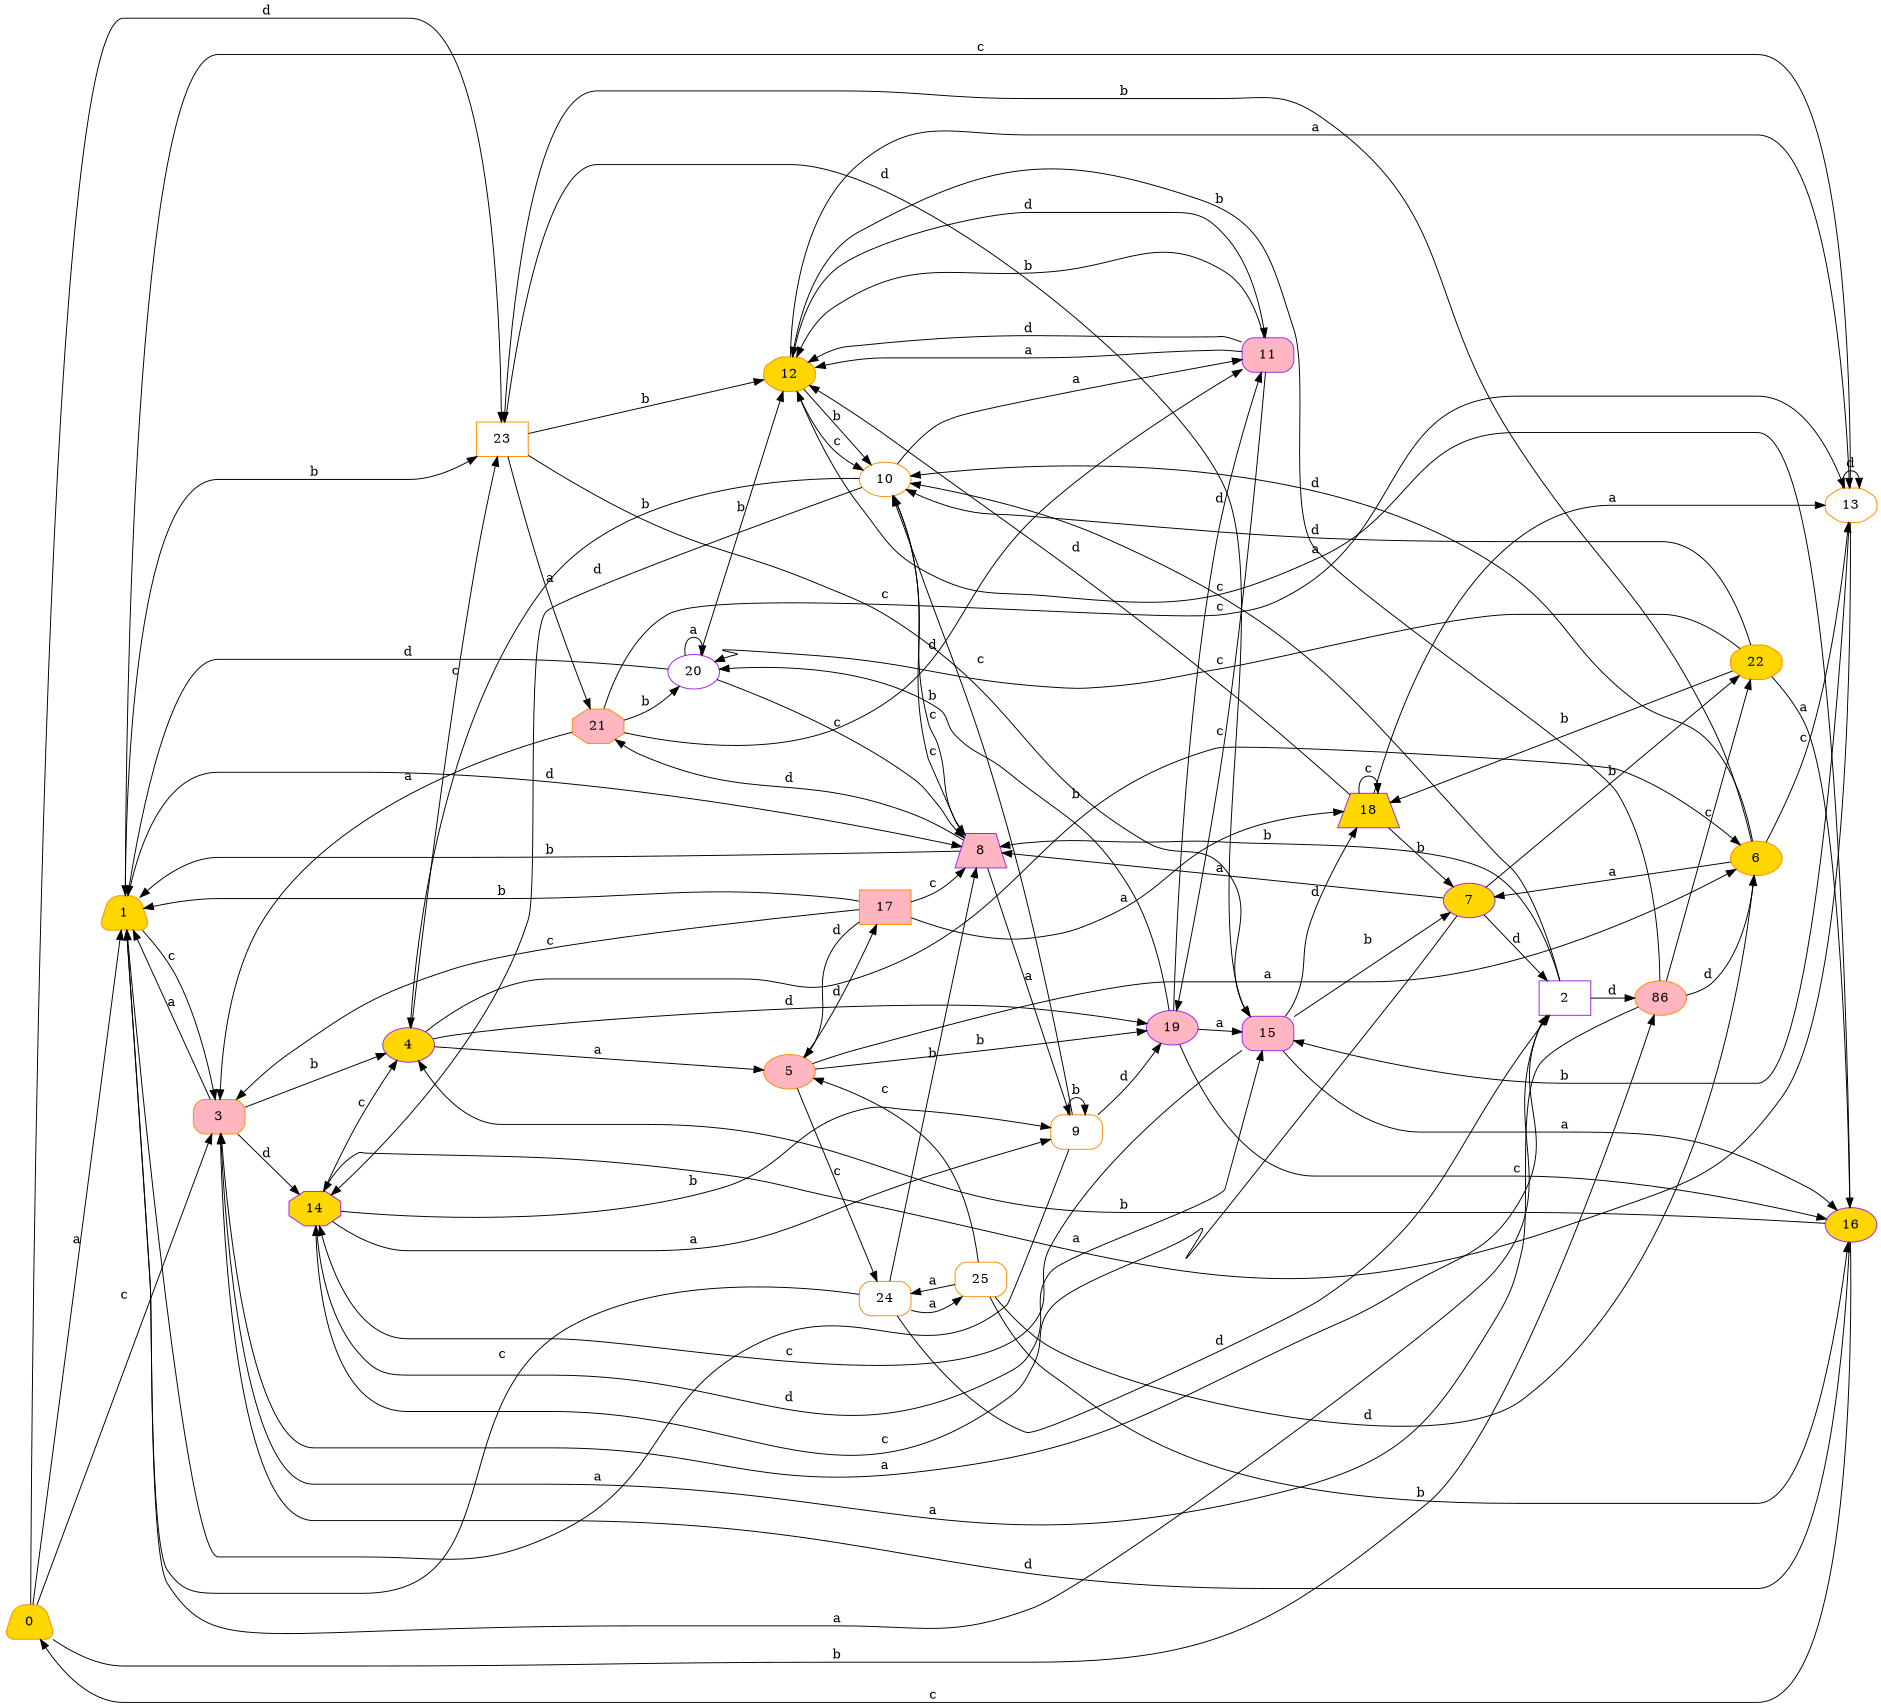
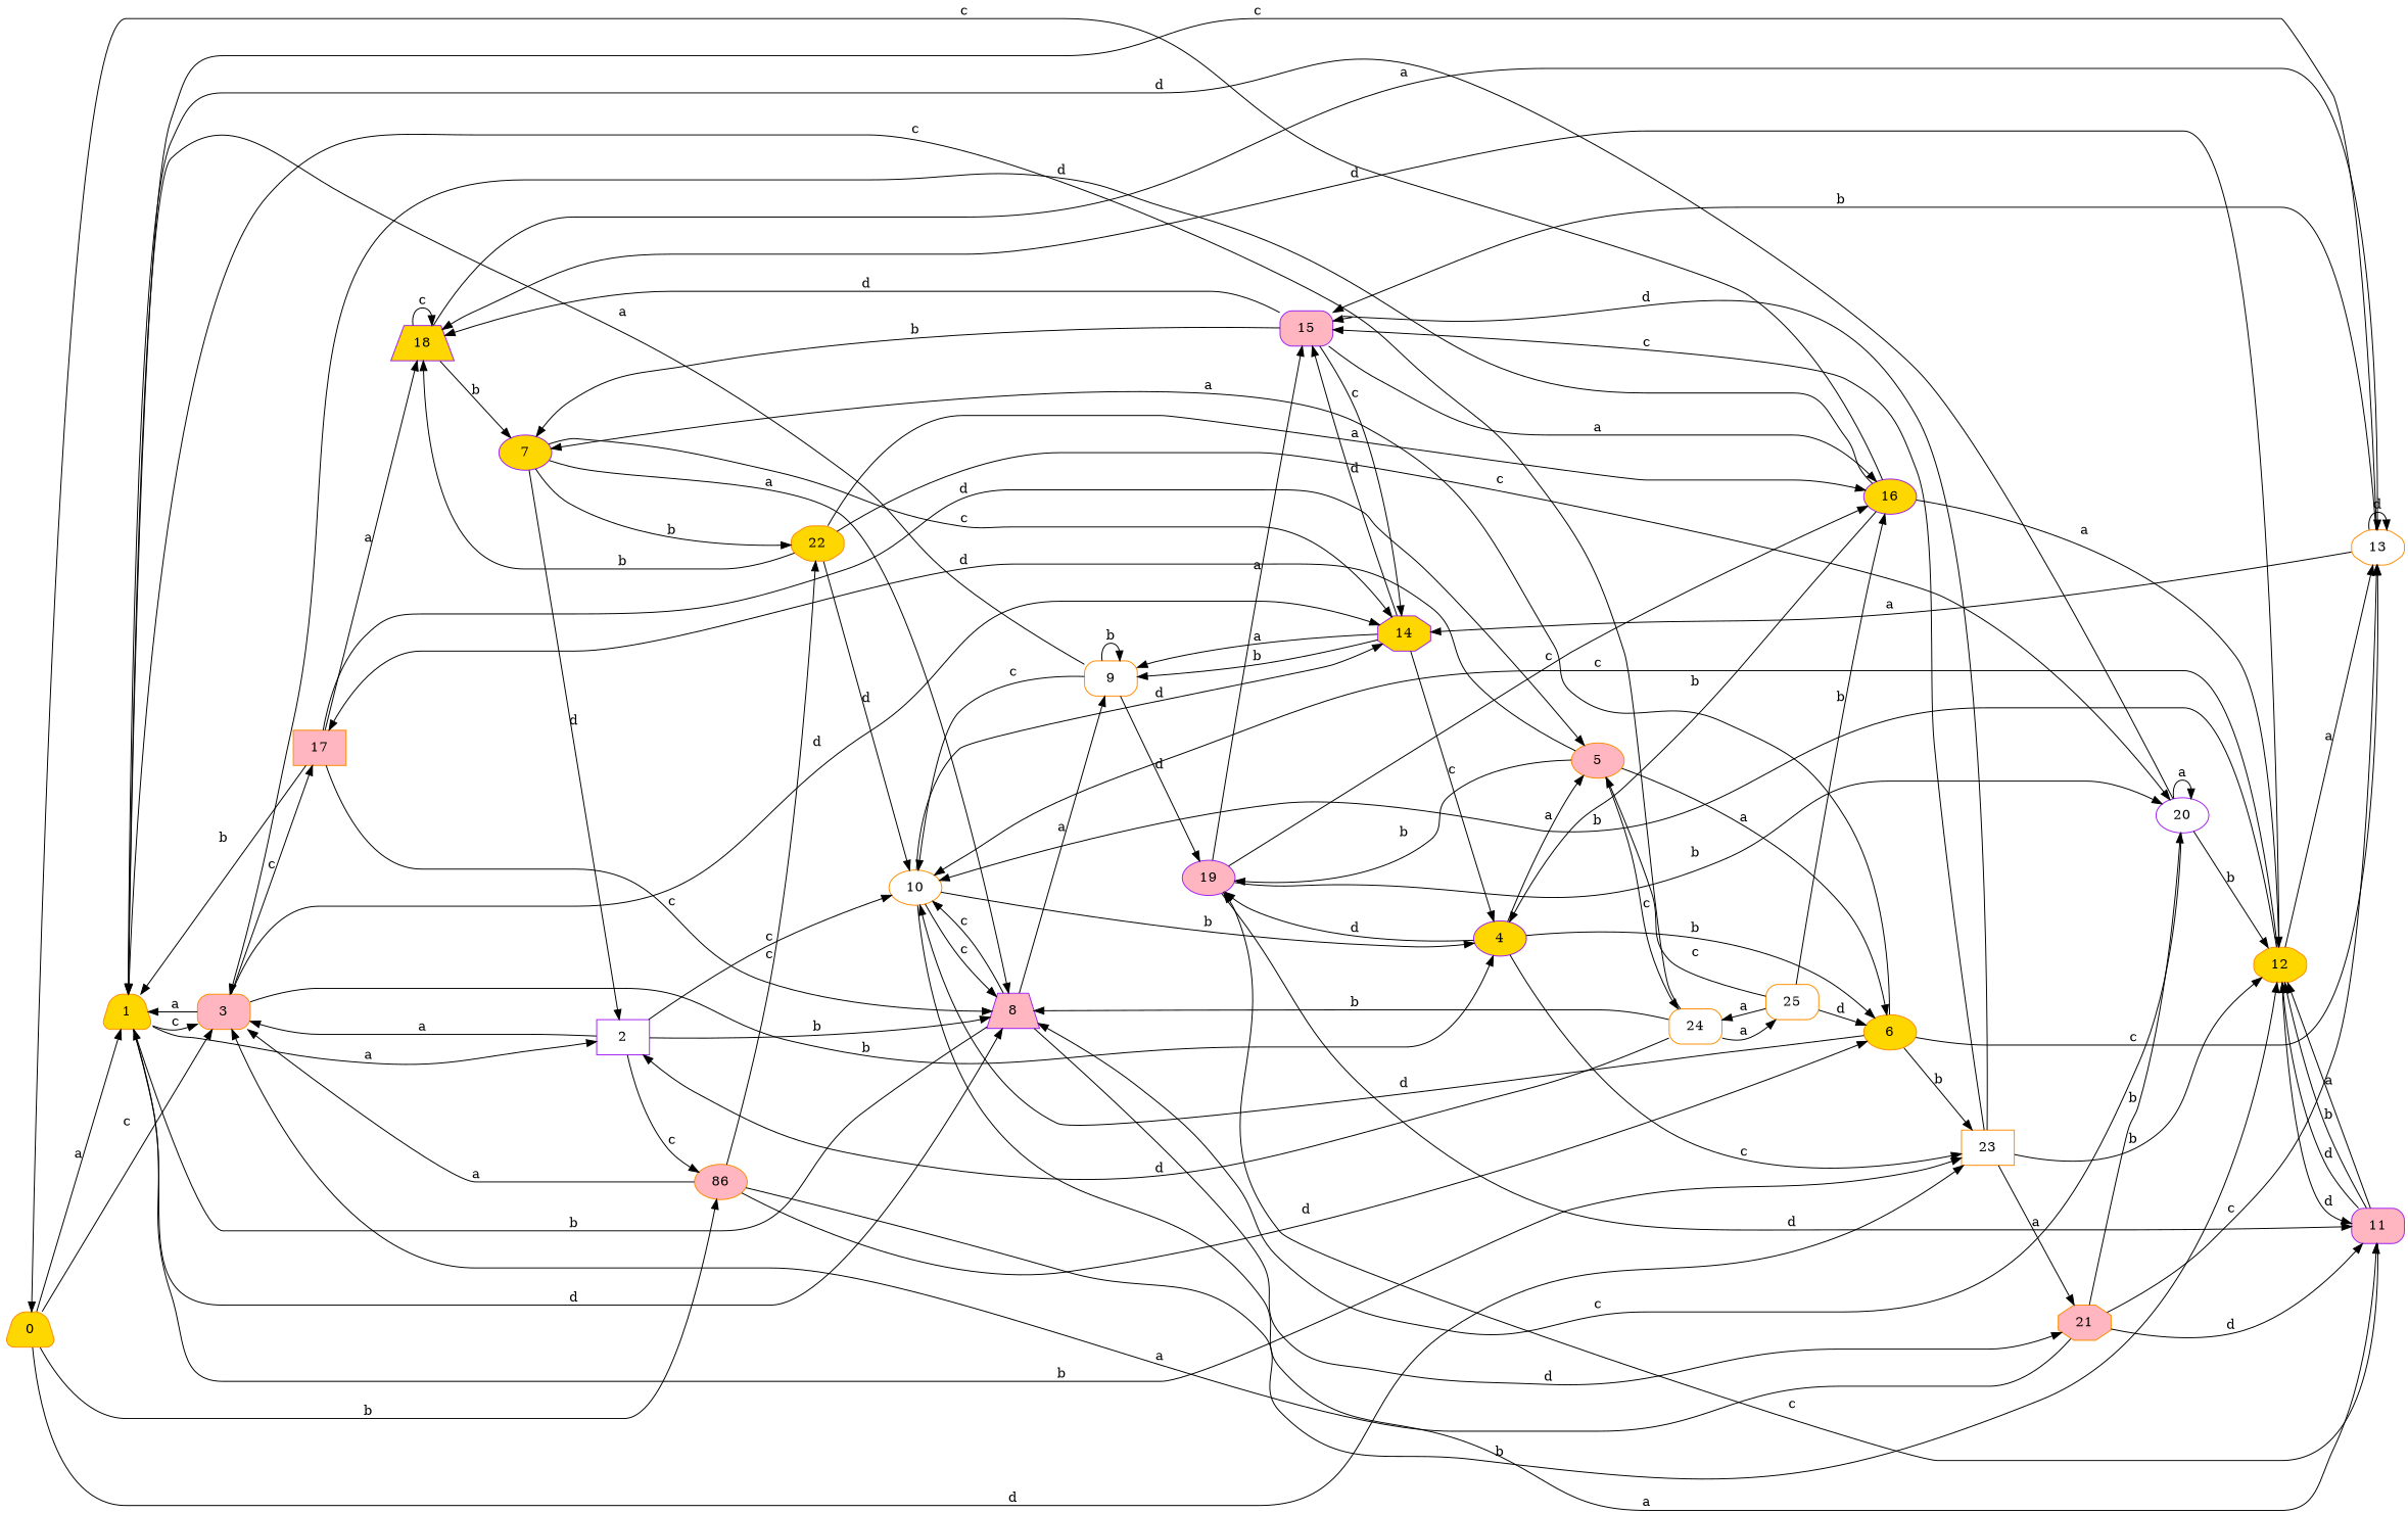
  digraph {
    rankdir=LR
    node [color=darkorange fillcolor=gold shape=box style="rounded,filled"]
    n1 [label=0 shape=trapezium]
    n2 [label=1 shape=trapezium]
    n3 [fillcolor=lightpink label=3]
    n4 [fillcolor=white label=23 style=filled]
    n5 [fillcolor=lightpink label=86 shape=ellipse]
    n6 [color=purple fillcolor=white label=2 style=filled]
    n7 [color=purple fillcolor=lightpink label=8 shape=trapezium style=filled]
    n8 [color=purple label=4 shape=ellipse style=filled]
    n9 [color=purple label=14 shape=octagon style=filled]
    n10 [fillcolor=lightpink label=17 style=filled]
    n11 [fillcolor=lightpink label=21 shape=octagon style=filled]
    n12 [label=12 shape=octagon]
    n13 [color=purple fillcolor=lightpink label=15]
    n14 [label=6 shape=ellipse]
    n15 [label=22 shape=octagon]
    n16 [fillcolor=white label=10 shape=ellipse style=filled]
    n17 [fillcolor=white label=9]
    n18 [color=purple fillcolor=lightpink label=11]
    n19 [fillcolor=lightpink label=5 shape=ellipse]
    n20 [color=purple fillcolor=lightpink label=19 shape=ellipse style=filled]
    n21 [color=purple label=18 shape=trapezium style=filled]
    n22 [fillcolor=white label=24]
    n23 [color=purple label=7 shape=ellipse style=filled]
    n24 [fillcolor=white label=13 shape=octagon]
    n25 [color=purple label=16 shape=ellipse]
    n26 [color=purple fillcolor=white label=20 shape=ellipse]
    n27 [fillcolor=white label=25]
    n1 -> n2 [label=a]
    n1 -> n3 [label=c]
    n1 -> n4 [label=d]
    n1 -> n5 [label=b]
    n2 -> n3 [label=c]
    n2 -> n4 [label=b]
    n2 -> n6 [label=a]
    n2 -> n7 [label=d]
    n3 -> n2 [label=a]
    n3 -> n8 [label=b]
    n3 -> n9 [label=d]
-   n10 -> n3 [label=c]
+   n3 -> n10 [label=c]
    n4 -> n11 [label=a]
    n4 -> n12 [label=b]
    n4 -> n13 [label=c]
    n4 -> n13 [label=d]
    n5 -> n3 [label=a]
    n5 -> n12 [label=b]
    n5 -> n14 [label=d]
    n5 -> n15 [label=c]
    n6 -> n3 [label=a]
-   n6 -> n5 [label=d]
+   n6 -> n5 [label=c]
    n6 -> n7 [label=b]
    n6 -> n16 [label=c]
    n7 -> n2 [label=b]
    n7 -> n11 [label=d]
    n7 -> n16 [label=c]
    n7 -> n17 [label=a]
    n8 -> n4 [label=c]
    n8 -> n14 [label=b]
    n8 -> n19 [label=a]
    n8 -> n20 [label=d]
    n9 -> n8 [label=c]
    n9 -> n13 [label=d]
    n9 -> n17 [label=a]
    n9 -> n17 [label=b]
    n10 -> n2 [label=b]
    n10 -> n7 [label=c]
    n10 -> n19 [label=d]
    n10 -> n21 [label=a]
    n11 -> n3 [label=a]
    n11 -> n18 [label=d]
    n11 -> n24 [label=c]
    n11 -> n26 [label=b]
    n12 -> n16 [label=b]
    n12 -> n16 [label=c]
    n12 -> n18 [label=d]
    n12 -> n24 [label=a]
    n13 -> n9 [label=c]
    n13 -> n21 [label=d]
    n13 -> n23 [label=b]
    n13 -> n25 [label=a]
    n14 -> n4 [label=b]
    n14 -> n16 [label=d]
    n14 -> n23 [label=a]
    n14 -> n24 [label=c]
    n15 -> n16 [label=d]
    n15 -> n21 [label=b]
    n15 -> n25 [label=a]
    n15 -> n26 [label=c]
    n16 -> n7 [label=c]
    n16 -> n8 [label=b]
    n16 -> n9 [label=d]
    n16 -> n18 [label=a]
    n17 -> n2 [label=a]
    n17 -> n16 [label=c]
    n17 -> n17 [label=b]
    n17 -> n20 [label=d]
    n18 -> n12 [label=a]
    n18 -> n12 [label=b]
    n18 -> n12 [label=d]
    n18 -> n20 [label=c]
    n19 -> n10 [label=d]
    n19 -> n14 [label=a]
    n19 -> n20 [label=b]
    n19 -> n22 [label=c]
    n20 -> n13 [label=a]
    n20 -> n18 [label=d]
    n20 -> n25 [label=c]
    n20 -> n26 [label=b]
-   n21 -> n12 [label=d]
+   n12 -> n21 [label=d]
    n21 -> n21 [label=c]
    n21 -> n23 [label=b]
    n21 -> n24 [label=a]
    n22 -> n2 [label=c]
    n22 -> n6 [label=d]
    n22 -> n7 [label=b]
    n22 -> n27 [label=a]
    n23 -> n6 [label=d]
    n23 -> n7 [label=a]
    n23 -> n9 [label=c]
    n23 -> n15 [label=b]
    n24 -> n2 [label=c]
    n24 -> n9 [label=a]
    n24 -> n13 [label=b]
    n24 -> n24 [label=d]
    n25 -> n1 [label=c]
    n25 -> n3 [label=d]
    n25 -> n8 [label=b]
    n25 -> n12 [label=a]
    n26 -> n2 [label=d]
    n26 -> n7 [label=c]
    n26 -> n12 [label=b]
    n26 -> n26 [label=a]
    n27 -> n14 [label=d]
    n27 -> n19 [label=c]
    n27 -> n22 [label=a]
    n27 -> n25 [label=b]
  }
